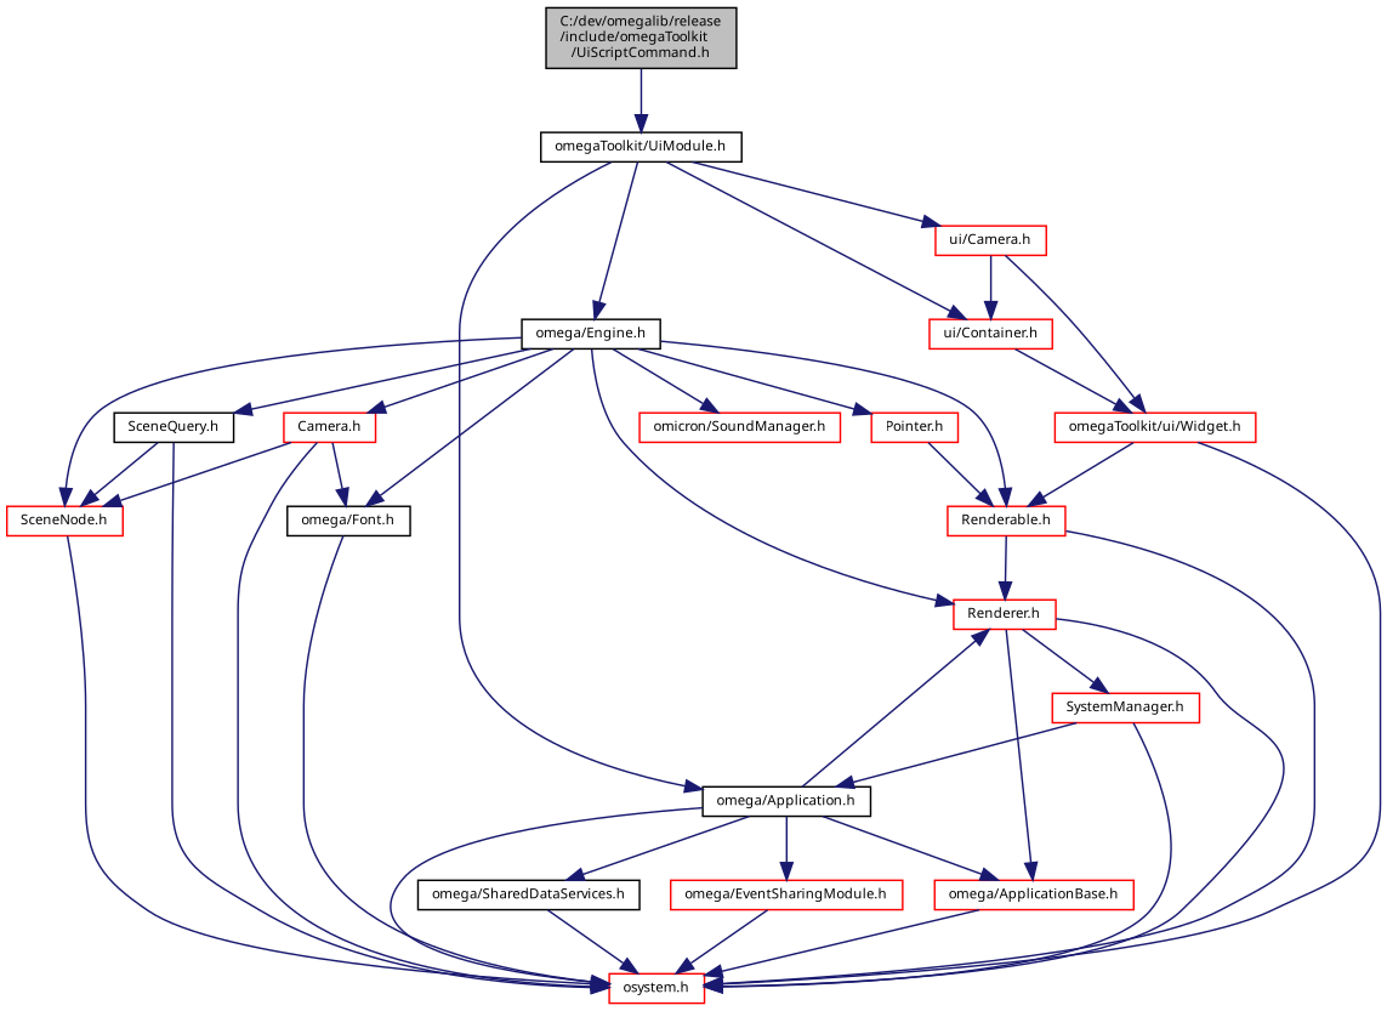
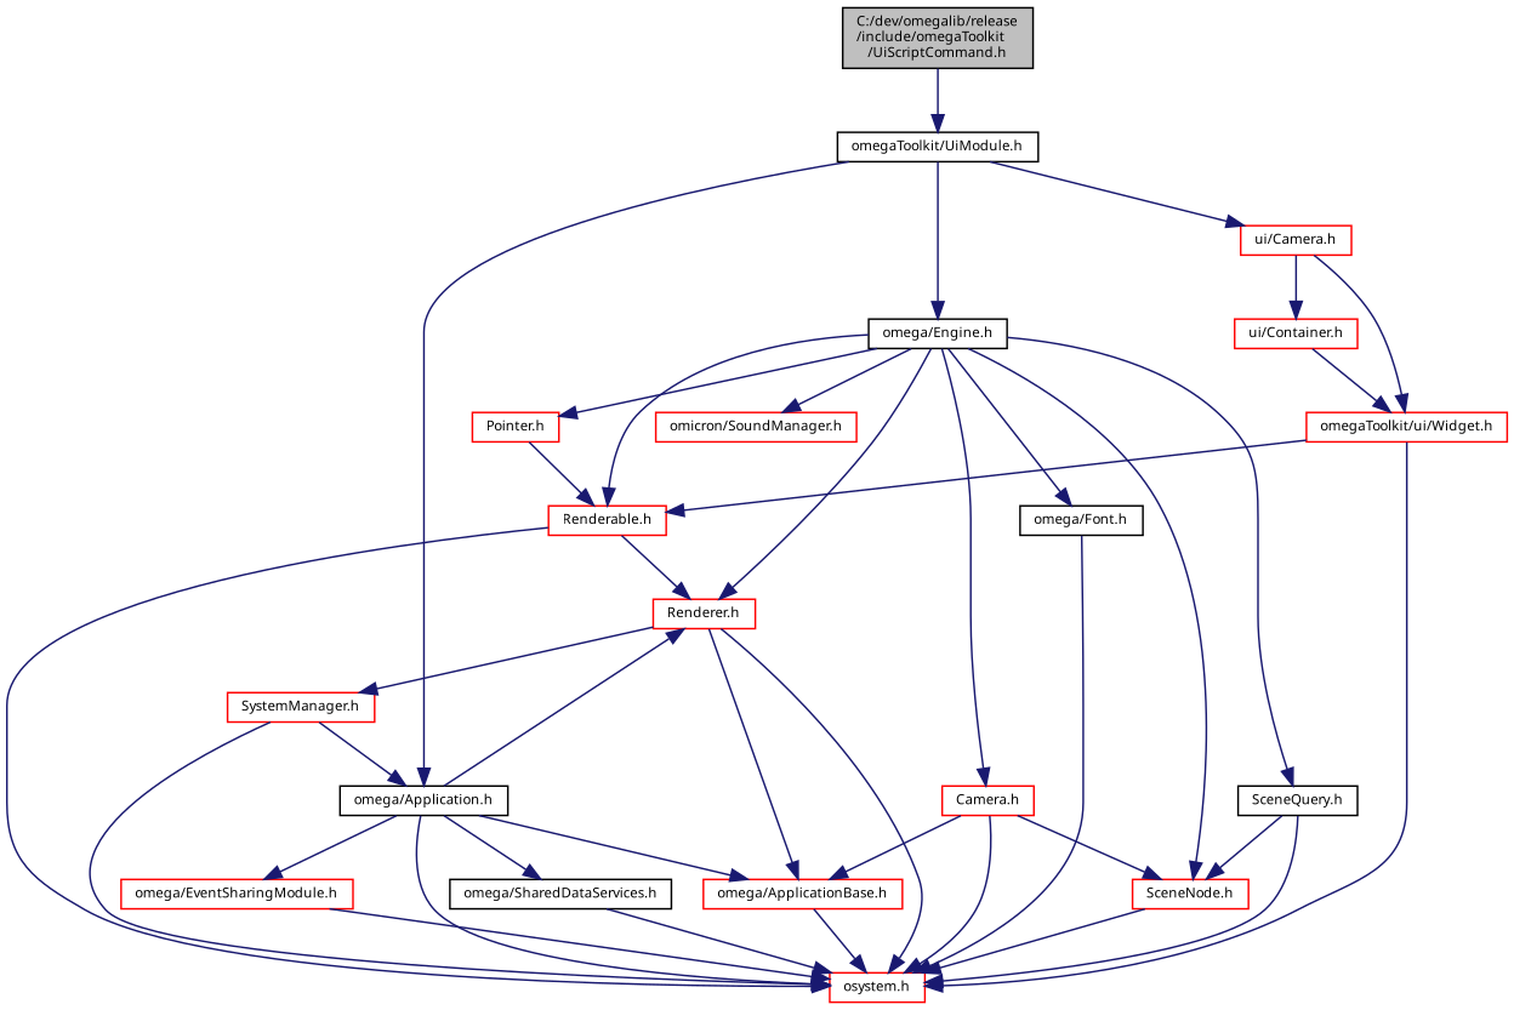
  digraph {
    node [color=red fontname="FreeSans.ttf" fontsize=8 shape=record]
    edge [color=midnightblue fontname="FreeSans.ttf" fontsize=8 labelfontname="FreeSans.ttf" labelfontsize=8 style=solid]
    n1 [color=black fillcolor=grey75 fontcolor=black height=0.2 label="C:/dev/omegalib/release\l/include/omegaToolkit\l/UiScriptCommand.h" style=filled width=0.4]
    n2 [color=black height=0.2 label="omegaToolkit/UiModule.h" width=0.4]
    n3 [color=black height=0.2 label="omega/Engine.h" width=0.4]
    n4 [color=black height=0.2 label="omega/Application.h" width=0.4]
    n5 [height=0.2 label="ui/Container.h" width=0.4]
    n6 [height=0.2 label="ui/Camera.h" width=0.4]
    n7 [height=0.2 label="Renderer.h" width=0.4]
    n8 [height=0.2 label="SceneNode.h" width=0.4]
    n9 [height=0.2 label="Pointer.h" width=0.4]
    n10 [height=0.2 label="Renderable.h" width=0.4]
    n11 [color=black height=0.2 label="SceneQuery.h" width=0.4]
    n12 [height=0.2 label="Camera.h" width=0.4]
    n13 [color=black height=0.2 label="omega/Font.h" width=0.4]
    n14 [height=0.2 label="omicron/SoundManager.h" width=0.4]
    n15 [height=0.2 label="osystem.h" width=0.4]
    n16 [height=0.2 label="omega/ApplicationBase.h" width=0.4]
    n17 [color=black height=0.2 label="omega/SharedDataServices.h" width=0.4]
    n18 [height=0.2 label="omega/EventSharingModule.h" width=0.4]
    n19 [height=0.2 label="omegaToolkit/ui/Widget.h" width=0.4]
    n20 [height=0.2 label="SystemManager.h" width=0.4]
    n1 -> n2
    n2 -> n3
    n2 -> n4
-   n2 -> n5
    n2 -> n6
    n3 -> n7
    n3 -> n8
    n3 -> n9
    n3 -> n10
    n3 -> n11
    n3 -> n12
    n3 -> n13
    n3 -> n14
    n4 -> n7
    n4 -> n15
    n4 -> n16
    n4 -> n17
    n4 -> n18
    n5 -> n19
    n6 -> n5
    n6 -> n19
    n7 -> n15
    n7 -> n16
    n7 -> n20
    n8 -> n15
    n9 -> n10
    n10 -> n7
    n10 -> n15
    n11 -> n8
    n11 -> n15
    n12 -> n8
    n12 -> n15
-   n12 -> n13
+   n12 -> n16
    n13 -> n15
    n16 -> n15
    n17 -> n15
    n18 -> n15
    n19 -> n10
    n19 -> n15
    n20 -> n4
    n20 -> n15
  }
